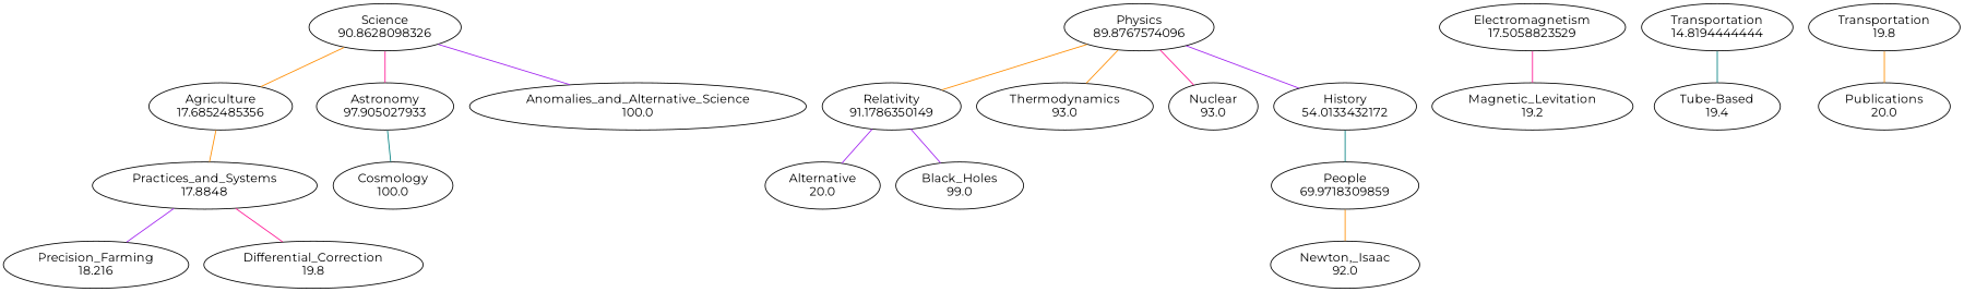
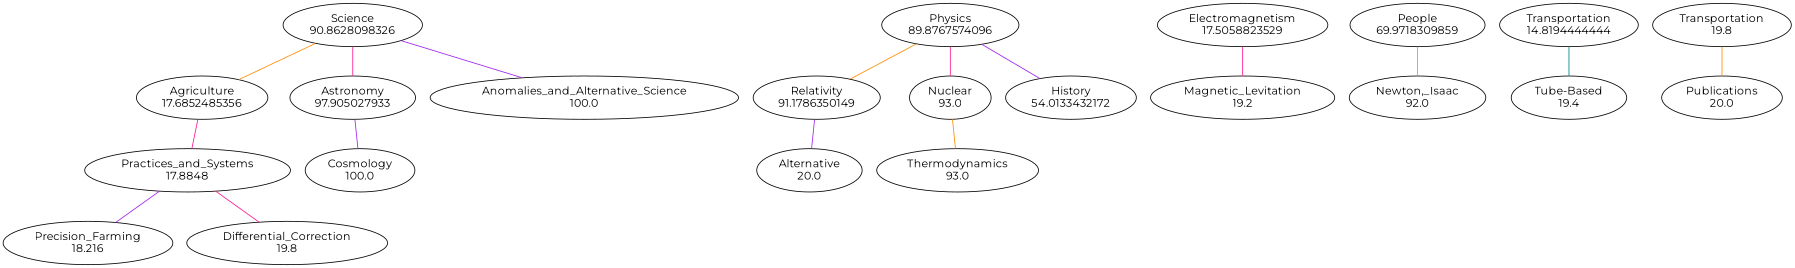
  graph {
    fontname=Montserrat
    node [fontname=Montserrat]
    edge [color=darkorange fontname=Montserrat type=s]
    "Agriculture\n17.6852485356"
    "Practices_and_Systems\n17.8848"
    "Precision_Farming\n18.216"
    "Differential_Correction\n19.8"
    "Relativity\n91.1786350149"
    "Alternative\n20.0"
-   "Black_Holes\n99.0"
    "Science\n90.8628098326"
    "Astronomy\n97.905027933"
    "Anomalies_and_Alternative_Science\n100.0"
    "Physics\n89.8767574096"
    "Thermodynamics\n93.0"
    "Nuclear\n93.0"
    "History\n54.0133432172"
    "Cosmology\n100.0"
    "Electromagnetism\n17.5058823529"
    "Magnetic_Levitation\n19.2"
    "People\n69.9718309859"
    "Transportation\n14.8194444444"
    "Tube-Based\n19.4"
    "Newton,_Isaac\n92.0"
    "Transportation\n19.8"
    "Publications\n20.0"
-   "Agriculture\n17.6852485356" -- "Practices_and_Systems\n17.8848"
+   "Agriculture\n17.6852485356" -- "Practices_and_Systems\n17.8848" [color=deeppink]
    "Practices_and_Systems\n17.8848" -- "Precision_Farming\n18.216" [color=purple]
    "Practices_and_Systems\n17.8848" -- "Differential_Correction\n19.8" [color=deeppink]
    "Relativity\n91.1786350149" -- "Alternative\n20.0" [color=purple]
-   "Relativity\n91.1786350149" -- "Black_Holes\n99.0" [color=purple]
    "Science\n90.8628098326" -- "Agriculture\n17.6852485356"
    "Science\n90.8628098326" -- "Astronomy\n97.905027933" [color=deeppink]
    "Science\n90.8628098326" -- "Anomalies_and_Alternative_Science\n100.0" [color=purple]
-   "Astronomy\n97.905027933" -- "Cosmology\n100.0" [color=teal]
+   "Astronomy\n97.905027933" -- "Cosmology\n100.0" [color=purple]
    "Physics\n89.8767574096" -- "Relativity\n91.1786350149"
-   "Physics\n89.8767574096" -- "Thermodynamics\n93.0"
+   "Nuclear\n93.0" -- "Thermodynamics\n93.0"
    "Physics\n89.8767574096" -- "Nuclear\n93.0" [color=deeppink]
    "Physics\n89.8767574096" -- "History\n54.0133432172" [color=purple]
-   "History\n54.0133432172" -- "People\n69.9718309859" [color=teal]
    "Electromagnetism\n17.5058823529" -- "Magnetic_Levitation\n19.2" [color=deeppink]
    "People\n69.9718309859" -- "Newton,_Isaac\n92.0"
    "Transportation\n14.8194444444" -- "Tube-Based\n19.4" [color=teal]
    "Transportation\n19.8" -- "Publications\n20.0"
  }
